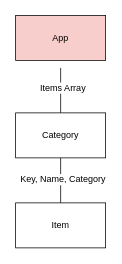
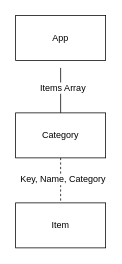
  <mxCell id="0" />
  <mxCell id="1" parent="0" />
- <mxCell id="2" value="App" style="rounded=0;whiteSpace=wrap;html=1;fillColor=#f8cecc;" vertex="1" parent="1"><mxGeometry x="20" y="20" width="120" height="60" as="geometry" /></mxCell>
- <mxCell id="3" value="" style="endArrow=none;html=1;exitX=0.5;exitY=1;exitDx=0;exitDy=0;" edge="1" parent="1" source="7" target="8"><mxGeometry width="50" height="50" relative="1" as="geometry"><mxPoint x="80" y="280" as="sourcePoint" /><mxPoint x="80" y="210" as="targetPoint" /></mxGeometry></mxCell>
+ <mxCell id="2" value="App" style="rounded=0;whiteSpace=wrap;html=1;" vertex="1" parent="1"><mxGeometry x="20" y="20" width="120" height="60" as="geometry" /></mxCell>
+ <mxCell id="3" value="" style="endArrow=none;html=1;exitX=0.5;exitY=1;exitDx=0;exitDy=0;dashed=1;" edge="1" parent="1" source="7" target="8"><mxGeometry width="50" height="50" relative="1" as="geometry"><mxPoint x="80" y="280" as="sourcePoint" /><mxPoint x="80" y="210" as="targetPoint" /></mxGeometry></mxCell>
  <mxCell id="4" value="Key, Name, Category" style="text;html=1;resizable=0;points=[];align=center;verticalAlign=middle;labelBackgroundColor=#ffffff;" vertex="1" connectable="0" parent="3"><mxGeometry x="-0.067" y="2" relative="1" as="geometry"><mxPoint as="offset" /></mxGeometry></mxCell>
  <mxCell id="5" value="" style="endArrow=none;html=1;" edge="1" parent="1" target="7"><mxGeometry width="50" height="50" relative="1" as="geometry"><mxPoint x="80" y="90" as="sourcePoint" /><mxPoint x="100" y="90" as="targetPoint" /></mxGeometry></mxCell>
  <mxCell id="6" value="Items Array" style="text;html=1;resizable=0;points=[];align=center;verticalAlign=middle;labelBackgroundColor=#ffffff;" vertex="1" connectable="0" parent="5"><mxGeometry x="-0.133" y="2" relative="1" as="geometry"><mxPoint as="offset" /></mxGeometry></mxCell>
  <mxCell id="7" value="Category" style="rounded=0;whiteSpace=wrap;html=1;" vertex="1" parent="1"><mxGeometry x="20" y="150" width="120" height="60" as="geometry" /></mxCell>
  <mxCell id="8" value="Item" style="rounded=0;whiteSpace=wrap;html=1;direction=south;" vertex="1" parent="1"><mxGeometry x="20" y="270" width="120" height="60" as="geometry" /></mxCell>
